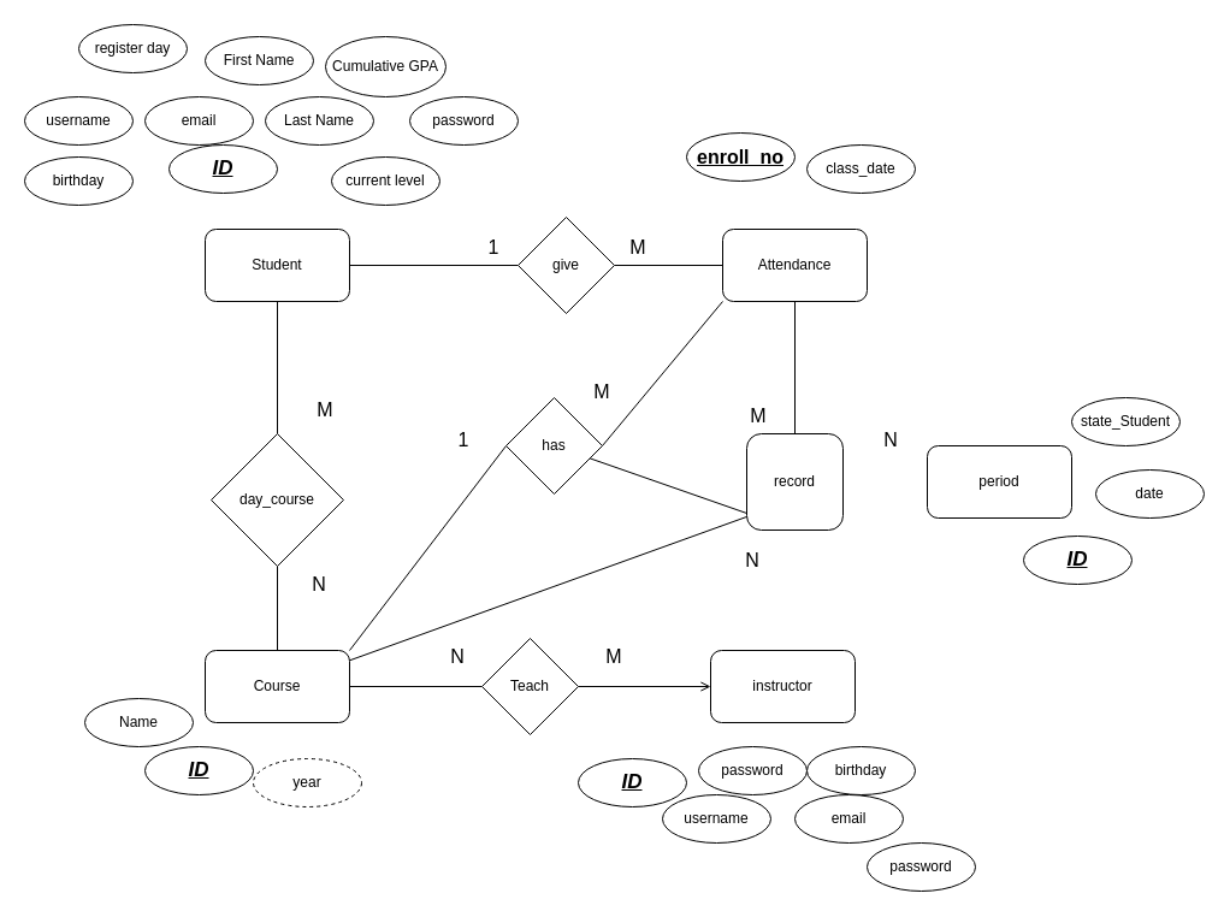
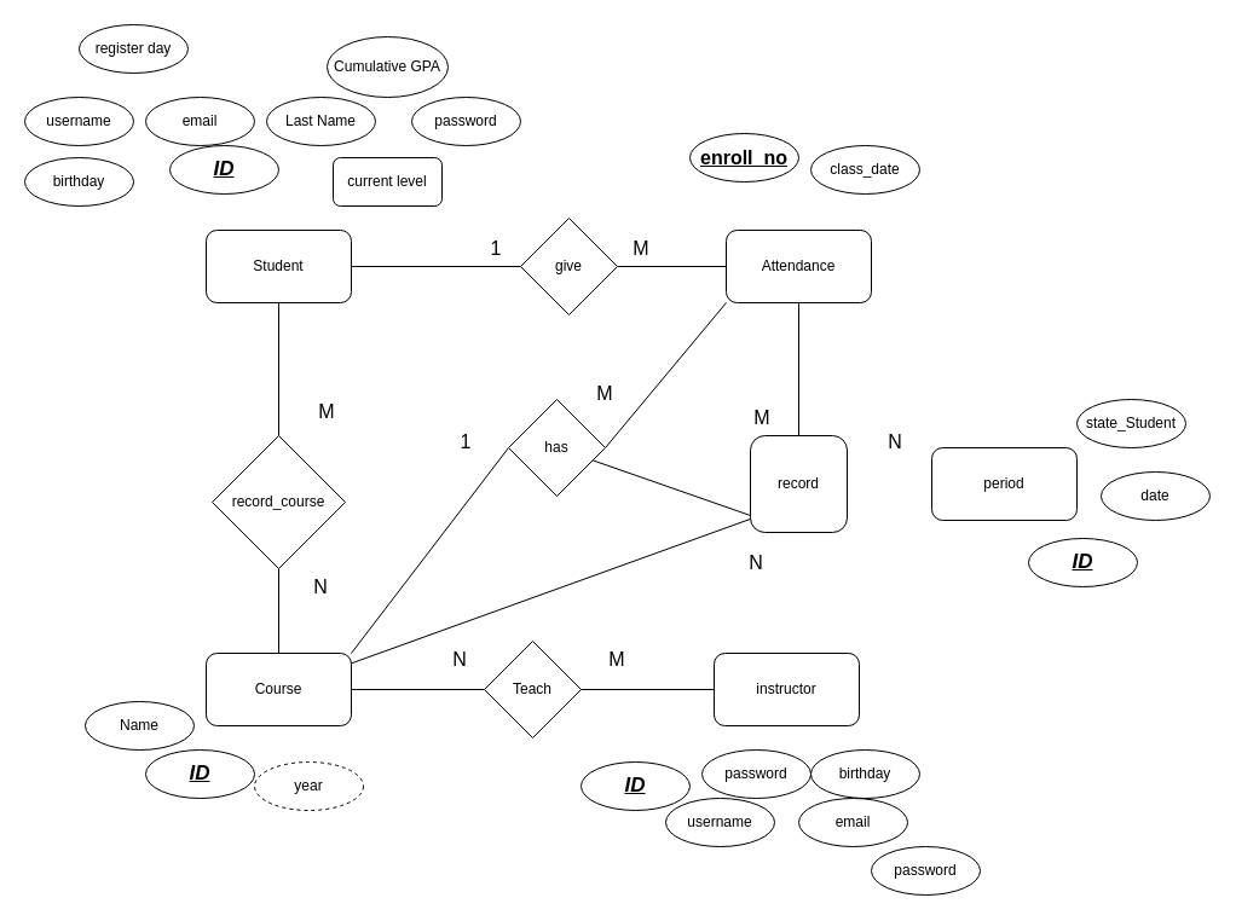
  <mxCell id="0" />
  <mxCell id="1" parent="0" />
  <mxCell id="2" style="edgeStyle=orthogonalEdgeStyle;rounded=0;orthogonalLoop=1;jettySize=auto;html=1;exitX=1;exitY=0.5;exitDx=0;exitDy=0;entryX=0;entryY=0.5;entryDx=0;entryDy=0;endArrow=none;endFill=0;" edge="1" parent="1" source="3" target="40"><mxGeometry relative="1" as="geometry" /></mxCell>
  <mxCell id="3" value="Student" style="rounded=1;whiteSpace=wrap;html=1;" vertex="1" parent="1"><mxGeometry x="170" y="190" width="120" height="60" as="geometry" /></mxCell>
  <mxCell id="4" value="Cumulative GPA" style="ellipse;whiteSpace=wrap;html=1;" vertex="1" parent="1"><mxGeometry x="270" y="30" width="100" height="50" as="geometry" /></mxCell>
  <mxCell id="5" value="register day" style="ellipse;whiteSpace=wrap;html=1;" vertex="1" parent="1"><mxGeometry x="65" y="20" width="90" height="40" as="geometry" /></mxCell>
  <mxCell id="6" value="birthday" style="ellipse;whiteSpace=wrap;html=1;" vertex="1" parent="1"><mxGeometry y="130" width="90" height="40" as="geometry" x="20" /></mxCell>
  <mxCell id="7" value="username" style="ellipse;whiteSpace=wrap;html=1;" vertex="1" parent="1"><mxGeometry y="80" width="90" height="40" as="geometry" x="20" /></mxCell>
  <mxCell id="8" value="email" style="ellipse;whiteSpace=wrap;html=1;" vertex="1" parent="1"><mxGeometry x="120" y="80" width="90" height="40" as="geometry" /></mxCell>
  <mxCell id="9" value="Last Name" style="ellipse;whiteSpace=wrap;html=1;" vertex="1" parent="1"><mxGeometry x="220" y="80" width="90" height="40" as="geometry" /></mxCell>
- <mxCell id="10" value="First Name" style="ellipse;whiteSpace=wrap;html=1;" vertex="1" parent="1"><mxGeometry x="170" y="30" width="90" height="40" as="geometry" /></mxCell>
  <mxCell id="11" value="&lt;b&gt;&lt;font style=&quot;font-size: 17px;&quot;&gt;&lt;i&gt;&lt;u&gt;ID&lt;/u&gt;&lt;/i&gt;&lt;/font&gt;&lt;/b&gt;" style="ellipse;whiteSpace=wrap;html=1;" vertex="1" parent="1"><mxGeometry x="140" y="120" width="90" height="40" as="geometry" /></mxCell>
  <mxCell id="12" value="class_date" style="ellipse;whiteSpace=wrap;html=1;" vertex="1" parent="1"><mxGeometry x="670" y="120" width="90" height="40" as="geometry" /></mxCell>
  <mxCell id="13" value="&lt;b&gt;&lt;font style=&quot;font-size: 16px;&quot;&gt;&lt;u&gt;enroll_no&lt;/u&gt;&lt;/font&gt;&lt;/b&gt;" style="ellipse;whiteSpace=wrap;html=1;" vertex="1" parent="1"><mxGeometry x="570" y="110" width="90" height="40" as="geometry" /></mxCell>
  <mxCell id="14" value="Name" style="ellipse;whiteSpace=wrap;html=1;" vertex="1" parent="1"><mxGeometry x="70" y="580" width="90" height="40" as="geometry" /></mxCell>
- <mxCell id="15" value="current level" style="ellipse;whiteSpace=wrap;html=1;" vertex="1" parent="1"><mxGeometry x="275" y="130" width="90" height="40" as="geometry" /></mxCell>
+ <mxCell id="15" value="current level" style="whiteSpace=wrap;html=1;rounded=1;" vertex="1" parent="1"><mxGeometry x="275" y="130" width="90" height="40" as="geometry" /></mxCell>
  <mxCell id="16" style="edgeStyle=orthogonalEdgeStyle;rounded=0;orthogonalLoop=1;jettySize=auto;html=1;exitX=1;exitY=0.5;exitDx=0;exitDy=0;endArrow=none;endFill=0;" edge="1" parent="1" source="18" target="22"><mxGeometry relative="1" as="geometry" /></mxCell>
  <mxCell id="17" style="rounded=0;orthogonalLoop=1;jettySize=auto;html=1;exitX=1;exitY=0;exitDx=0;exitDy=0;entryX=0;entryY=0.5;entryDx=0;entryDy=0;endArrow=none;endFill=0;" edge="1" parent="1" source="18" target="42"><mxGeometry relative="1" as="geometry" /></mxCell>
  <mxCell id="18" value="Course" style="rounded=1;whiteSpace=wrap;html=1;" vertex="1" parent="1"><mxGeometry x="170" y="540" width="120" height="60" as="geometry" /></mxCell>
  <mxCell id="19" value="&lt;b&gt;&lt;font style=&quot;font-size: 17px;&quot;&gt;&lt;i&gt;&lt;u&gt;ID&lt;/u&gt;&lt;/i&gt;&lt;/font&gt;&lt;/b&gt;" style="ellipse;whiteSpace=wrap;html=1;" vertex="1" parent="1"><mxGeometry x="120" y="620" width="90" height="40" as="geometry" /></mxCell>
  <mxCell id="20" value="instructor" style="rounded=1;whiteSpace=wrap;html=1;" vertex="1" parent="1"><mxGeometry x="590" y="540" width="120" height="60" as="geometry" /></mxCell>
- <mxCell id="21" style="edgeStyle=orthogonalEdgeStyle;rounded=0;orthogonalLoop=1;jettySize=auto;html=1;exitX=1;exitY=0.5;exitDx=0;exitDy=0;entryX=0;entryY=0.5;entryDx=0;entryDy=0;endArrow=open;endFill=0;" edge="1" parent="1" source="22" target="20"><mxGeometry relative="1" as="geometry" /></mxCell>
+ <mxCell id="21" style="edgeStyle=orthogonalEdgeStyle;rounded=0;orthogonalLoop=1;jettySize=auto;html=1;exitX=1;exitY=0.5;exitDx=0;exitDy=0;entryX=0;entryY=0.5;entryDx=0;entryDy=0;endArrow=none;endFill=0;" edge="1" parent="1" source="22" target="20"><mxGeometry relative="1" as="geometry" /></mxCell>
  <mxCell id="22" value="Teach" style="rhombus;whiteSpace=wrap;html=1;" vertex="1" parent="1"><mxGeometry x="400" y="530" width="80" height="80" as="geometry" /></mxCell>
  <mxCell id="23" value="&lt;font style=&quot;font-size: 16px;&quot;&gt;N&lt;/font&gt;" style="text;html=1;strokeColor=none;fillColor=none;align=center;verticalAlign=middle;whiteSpace=wrap;rounded=0;" vertex="1" parent="1"><mxGeometry x="350" y="530" width="60" height="30" as="geometry" /></mxCell>
  <mxCell id="24" value="&lt;font style=&quot;font-size: 16px;&quot;&gt;M&lt;/font&gt;" style="text;html=1;strokeColor=none;fillColor=none;align=center;verticalAlign=middle;whiteSpace=wrap;rounded=0;" vertex="1" parent="1"><mxGeometry x="480" y="530" width="60" height="30" as="geometry" /></mxCell>
  <mxCell id="25" value="year" style="ellipse;whiteSpace=wrap;html=1;dashed=1;" vertex="1" parent="1"><mxGeometry x="210" y="630" width="90" height="40" as="geometry" /></mxCell>
  <mxCell id="26" value="password" style="ellipse;whiteSpace=wrap;html=1;" vertex="1" parent="1"><mxGeometry x="340" y="80" width="90" height="40" as="geometry" /></mxCell>
  <mxCell id="27" value="password" style="ellipse;whiteSpace=wrap;html=1;" vertex="1" parent="1"><mxGeometry x="580" y="620" width="90" height="40" as="geometry" /></mxCell>
  <mxCell id="28" value="birthday" style="ellipse;whiteSpace=wrap;html=1;" vertex="1" parent="1"><mxGeometry x="670" y="620" width="90" height="40" as="geometry" /></mxCell>
  <mxCell id="29" value="username" style="ellipse;whiteSpace=wrap;html=1;" vertex="1" parent="1"><mxGeometry x="550" y="660" width="90" height="40" as="geometry" /></mxCell>
  <mxCell id="30" value="email" style="ellipse;whiteSpace=wrap;html=1;" vertex="1" parent="1"><mxGeometry x="660" y="660" width="90" height="40" as="geometry" /></mxCell>
  <mxCell id="31" value="&lt;b&gt;&lt;font style=&quot;font-size: 17px;&quot;&gt;&lt;i&gt;&lt;u&gt;ID&lt;/u&gt;&lt;/i&gt;&lt;/font&gt;&lt;/b&gt;" style="ellipse;whiteSpace=wrap;html=1;" vertex="1" parent="1"><mxGeometry x="480" y="630" width="90" height="40" as="geometry" /></mxCell>
  <mxCell id="32" style="edgeStyle=orthogonalEdgeStyle;rounded=0;orthogonalLoop=1;jettySize=auto;html=1;exitX=0.5;exitY=0;exitDx=0;exitDy=0;entryX=0.5;entryY=1;entryDx=0;entryDy=0;endArrow=none;endFill=0;" edge="1" parent="1" source="34" target="3"><mxGeometry relative="1" as="geometry" /></mxCell>
  <mxCell id="33" style="edgeStyle=orthogonalEdgeStyle;rounded=0;orthogonalLoop=1;jettySize=auto;html=1;exitX=0.5;exitY=1;exitDx=0;exitDy=0;endArrow=none;endFill=0;" edge="1" parent="1" source="34" target="18"><mxGeometry relative="1" as="geometry" /></mxCell>
- <mxCell id="34" value="day_course" style="rhombus;whiteSpace=wrap;html=1;" vertex="1" parent="1"><mxGeometry x="175" y="360" width="110" height="110" as="geometry" /></mxCell>
+ <mxCell id="34" value="record_course" style="rhombus;whiteSpace=wrap;html=1;" vertex="1" parent="1"><mxGeometry x="175" y="360" width="110" height="110" as="geometry" /></mxCell>
  <mxCell id="35" value="&lt;font style=&quot;font-size: 16px;&quot;&gt;N&lt;/font&gt;" style="text;html=1;strokeColor=none;fillColor=none;align=center;verticalAlign=middle;whiteSpace=wrap;rounded=0;" vertex="1" parent="1"><mxGeometry x="235" y="470" width="60" height="30" as="geometry" /></mxCell>
  <mxCell id="36" value="&lt;font style=&quot;font-size: 16px;&quot;&gt;M&lt;/font&gt;" style="text;html=1;strokeColor=none;fillColor=none;align=center;verticalAlign=middle;whiteSpace=wrap;rounded=0;" vertex="1" parent="1"><mxGeometry x="240" y="325" width="60" height="30" as="geometry" /></mxCell>
  <mxCell id="37" style="rounded=0;orthogonalLoop=1;jettySize=auto;html=1;exitX=0.5;exitY=1;exitDx=0;exitDy=0;entryX=0.5;entryY=0;entryDx=0;entryDy=0;endArrow=none;endFill=0;" edge="1" parent="1" source="38" target="49"><mxGeometry relative="1" as="geometry" /></mxCell>
  <mxCell id="38" value="Attendance" style="rounded=1;whiteSpace=wrap;html=1;" vertex="1" parent="1"><mxGeometry x="600" y="190" width="120" height="60" as="geometry" /></mxCell>
  <mxCell id="39" style="edgeStyle=orthogonalEdgeStyle;rounded=0;orthogonalLoop=1;jettySize=auto;html=1;exitX=1;exitY=0.5;exitDx=0;exitDy=0;entryX=0;entryY=0.5;entryDx=0;entryDy=0;endArrow=none;endFill=0;" edge="1" parent="1" source="40" target="38"><mxGeometry relative="1" as="geometry" /></mxCell>
  <mxCell id="40" value="give" style="rhombus;whiteSpace=wrap;html=1;" vertex="1" parent="1"><mxGeometry x="430" y="180" width="80" height="80" as="geometry" /></mxCell>
  <mxCell id="41" style="rounded=0;orthogonalLoop=1;jettySize=auto;html=1;exitX=1;exitY=0.5;exitDx=0;exitDy=0;entryX=0;entryY=1;entryDx=0;entryDy=0;endArrow=none;endFill=0;" edge="1" parent="1" source="42" target="38"><mxGeometry relative="1" as="geometry" /></mxCell>
  <mxCell id="42" value="has" style="rhombus;whiteSpace=wrap;html=1;" vertex="1" parent="1"><mxGeometry x="420" y="330" width="80" height="80" as="geometry" /></mxCell>
  <mxCell id="43" value="&lt;font style=&quot;font-size: 16px;&quot;&gt;M&lt;/font&gt;" style="text;html=1;strokeColor=none;fillColor=none;align=center;verticalAlign=middle;whiteSpace=wrap;rounded=0;" vertex="1" parent="1"><mxGeometry x="500" y="190" width="60" height="30" as="geometry" /></mxCell>
  <mxCell id="44" value="&lt;font style=&quot;font-size: 16px;&quot;&gt;1&lt;/font&gt;" style="text;html=1;strokeColor=none;fillColor=none;align=center;verticalAlign=middle;whiteSpace=wrap;rounded=0;" vertex="1" parent="1"><mxGeometry x="380" y="190" width="60" height="30" as="geometry" /></mxCell>
  <mxCell id="45" value="&lt;font style=&quot;font-size: 16px;&quot;&gt;1&lt;/font&gt;" style="text;html=1;strokeColor=none;fillColor=none;align=center;verticalAlign=middle;whiteSpace=wrap;rounded=0;" vertex="1" parent="1"><mxGeometry x="355" y="350" width="60" height="30" as="geometry" /></mxCell>
  <mxCell id="46" value="&lt;font style=&quot;font-size: 16px;&quot;&gt;M&lt;/font&gt;" style="text;html=1;strokeColor=none;fillColor=none;align=center;verticalAlign=middle;whiteSpace=wrap;rounded=0;" vertex="1" parent="1"><mxGeometry x="470" y="310" width="60" height="30" as="geometry" /></mxCell>
  <mxCell id="47" style="rounded=0;orthogonalLoop=1;jettySize=auto;html=1;exitX=0.5;exitY=1;exitDx=0;exitDy=0;endArrow=none;endFill=0;" edge="1" parent="1" source="49" target="42"><mxGeometry relative="1" as="geometry" /></mxCell>
  <mxCell id="48" style="rounded=0;orthogonalLoop=1;jettySize=auto;html=1;exitX=1;exitY=0.5;exitDx=0;exitDy=0;endArrow=none;endFill=0;" edge="1" parent="1" source="49" target="18"><mxGeometry relative="1" as="geometry"><mxPoint x="780" y="480" as="targetPoint" /></mxGeometry></mxCell>
  <mxCell id="49" value="record" style="whiteSpace=wrap;html=1;rounded=1;" vertex="1" parent="1"><mxGeometry x="620" y="360" width="80" height="80" as="geometry" /></mxCell>
  <mxCell id="50" value="&lt;font style=&quot;font-size: 16px;&quot;&gt;N&lt;/font&gt;" style="text;html=1;strokeColor=none;fillColor=none;align=center;verticalAlign=middle;whiteSpace=wrap;rounded=0;" vertex="1" parent="1"><mxGeometry x="595" y="450" width="60" height="30" as="geometry" /></mxCell>
  <mxCell id="51" value="&lt;font style=&quot;font-size: 16px;&quot;&gt;M&lt;/font&gt;" style="text;html=1;strokeColor=none;fillColor=none;align=center;verticalAlign=middle;whiteSpace=wrap;rounded=0;" vertex="1" parent="1"><mxGeometry x="600" y="330" width="60" height="30" as="geometry" /></mxCell>
  <mxCell id="52" value="period" style="rounded=1;whiteSpace=wrap;html=1;" vertex="1" parent="1"><mxGeometry x="770" y="370" width="120" height="60" as="geometry" /></mxCell>
  <mxCell id="53" value="password" style="ellipse;whiteSpace=wrap;html=1;" vertex="1" parent="1"><mxGeometry x="720" y="700" width="90" height="40" as="geometry" /></mxCell>
  <mxCell id="54" value="state_Student" style="ellipse;whiteSpace=wrap;html=1;" vertex="1" parent="1"><mxGeometry x="890" y="330" width="90" height="40" as="geometry" /></mxCell>
  <mxCell id="55" value="date" style="ellipse;whiteSpace=wrap;html=1;" vertex="1" parent="1"><mxGeometry x="910" y="390" width="90" height="40" as="geometry" /></mxCell>
  <mxCell id="56" value="&lt;font style=&quot;font-size: 16px;&quot;&gt;N&lt;/font&gt;" style="text;html=1;strokeColor=none;fillColor=none;align=center;verticalAlign=middle;whiteSpace=wrap;rounded=0;" vertex="1" parent="1"><mxGeometry x="710" y="350" width="60" height="30" as="geometry" /></mxCell>
  <mxCell id="57" value="&lt;b&gt;&lt;font style=&quot;font-size: 17px;&quot;&gt;&lt;i&gt;&lt;u&gt;ID&lt;/u&gt;&lt;/i&gt;&lt;/font&gt;&lt;/b&gt;" style="ellipse;whiteSpace=wrap;html=1;" vertex="1" parent="1"><mxGeometry x="850" y="445" width="90" height="40" as="geometry" /></mxCell>
